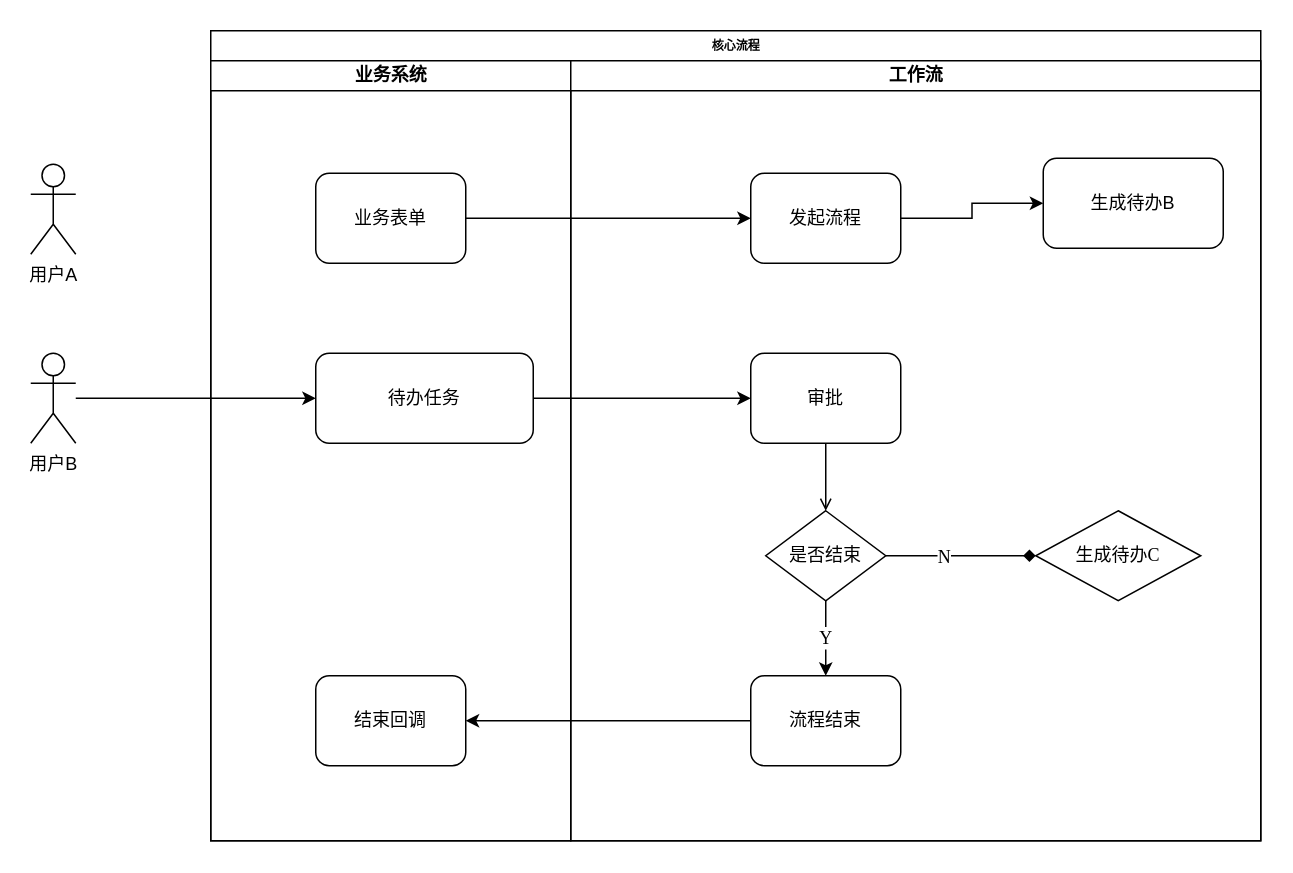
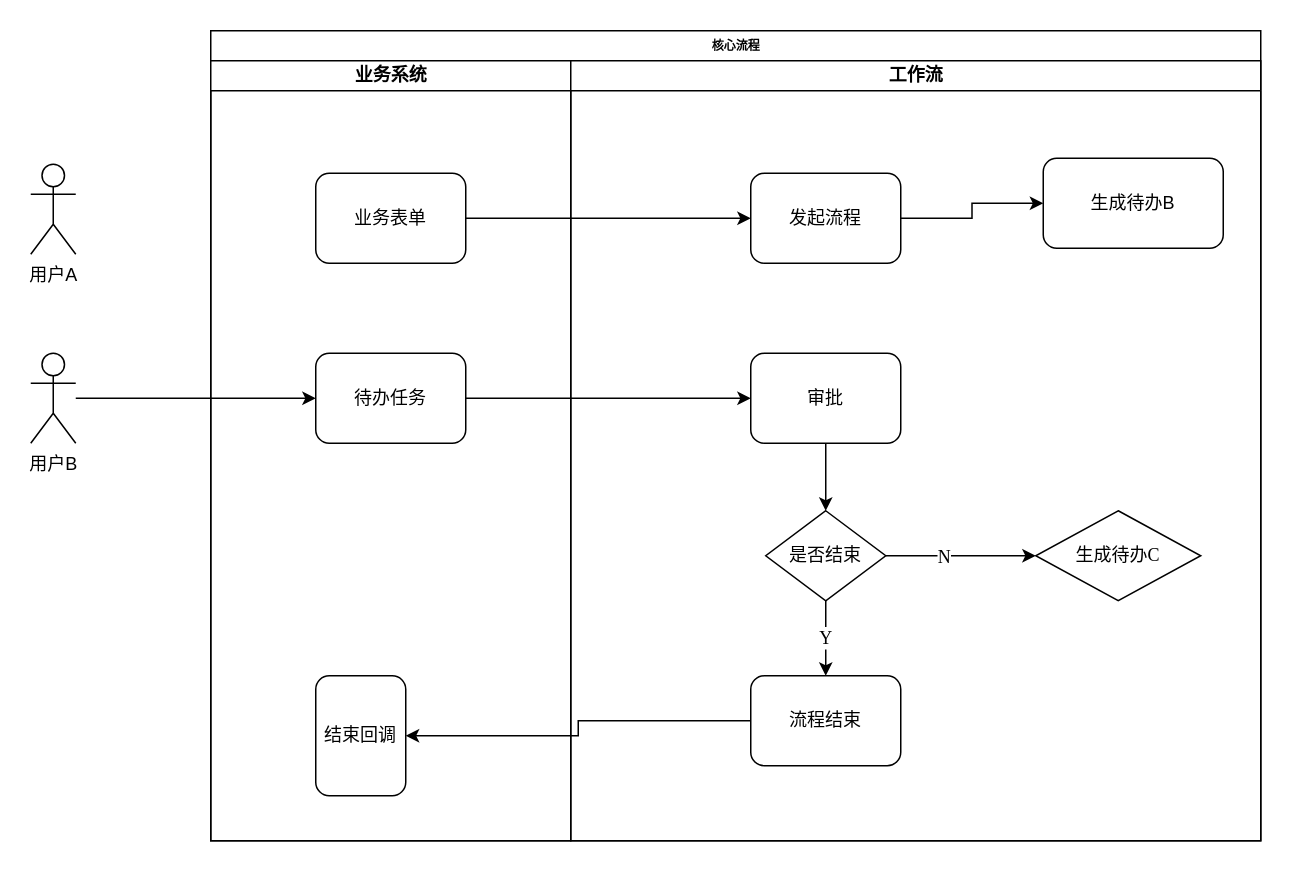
  <mxCell id="0" />
  <mxCell id="1" parent="0" />
  <mxCell id="2" value="核心流程" style="swimlane;html=1;childLayout=stackLayout;startSize=20;rounded=0;shadow=0;labelBackgroundColor=none;strokeWidth=1;fontFamily=Verdana;fontSize=8;align=center;" parent="1" vertex="1"><mxGeometry x="140" y="20" width="700" height="540" as="geometry" /></mxCell>
  <mxCell id="3" value="业务系统" style="swimlane;html=1;startSize=20;" parent="2" vertex="1"><mxGeometry y="20" width="240" height="520" as="geometry" /></mxCell>
  <mxCell id="4" value="&lt;font style=&quot;font-size: 12px;&quot;&gt;业务表单&lt;/font&gt;" style="rounded=1;whiteSpace=wrap;html=1;shadow=0;labelBackgroundColor=none;strokeWidth=1;fontFamily=Verdana;fontSize=8;align=center;" parent="3" vertex="1"><mxGeometry x="70" y="75" width="100" height="60" as="geometry" /></mxCell>
- <mxCell id="5" value="&lt;font style=&quot;font-size: 12px;&quot;&gt;结束回调&lt;/font&gt;" style="rounded=1;whiteSpace=wrap;html=1;shadow=0;labelBackgroundColor=none;strokeWidth=1;fontFamily=Verdana;fontSize=8;align=center;" vertex="1" parent="3"><mxGeometry x="70" y="410" width="100" height="60" as="geometry" /></mxCell>
- <mxCell id="6" value="&lt;font style=&quot;font-size: 12px;&quot;&gt;待办任务&lt;/font&gt;" style="rounded=1;whiteSpace=wrap;html=1;shadow=0;labelBackgroundColor=none;strokeWidth=1;fontFamily=Verdana;fontSize=8;align=center;" vertex="1" parent="3"><mxGeometry x="70" y="195" width="145" height="60" as="geometry" /></mxCell>
+ <mxCell id="5" value="&lt;font style=&quot;font-size: 12px;&quot;&gt;结束回调&lt;/font&gt;" style="rounded=1;whiteSpace=wrap;html=1;shadow=0;labelBackgroundColor=none;strokeWidth=1;fontFamily=Verdana;fontSize=8;align=center;" vertex="1" parent="3"><mxGeometry x="70" y="410" width="60" height="80" as="geometry" /></mxCell>
+ <mxCell id="6" value="&lt;font style=&quot;font-size: 12px;&quot;&gt;待办任务&lt;/font&gt;" style="rounded=1;whiteSpace=wrap;html=1;shadow=0;labelBackgroundColor=none;strokeWidth=1;fontFamily=Verdana;fontSize=8;align=center;" vertex="1" parent="3"><mxGeometry x="70" y="195" width="100" height="60" as="geometry" /></mxCell>
  <mxCell id="7" value="工作流" style="swimlane;html=1;startSize=20;" parent="2" vertex="1"><mxGeometry x="240" y="20" width="460" height="520" as="geometry" /></mxCell>
  <mxCell id="8" style="edgeStyle=orthogonalEdgeStyle;rounded=0;orthogonalLoop=1;jettySize=auto;html=1;" edge="1" parent="7" source="9" target="13"><mxGeometry relative="1" as="geometry" /></mxCell>
  <mxCell id="9" value="&lt;font style=&quot;font-size: 12px;&quot;&gt;发起流程&lt;/font&gt;" style="rounded=1;whiteSpace=wrap;html=1;shadow=0;labelBackgroundColor=none;strokeWidth=1;fontFamily=Verdana;fontSize=8;align=center;" vertex="1" parent="7"><mxGeometry x="120" y="75" width="100" height="60" as="geometry" /></mxCell>
- <mxCell id="10" style="edgeStyle=orthogonalEdgeStyle;rounded=0;orthogonalLoop=1;jettySize=auto;html=1;fontFamily=Verdana;fontSize=12;endArrow=open;" edge="1" parent="7" source="11" target="17"><mxGeometry relative="1" as="geometry" /></mxCell>
+ <mxCell id="10" style="edgeStyle=orthogonalEdgeStyle;rounded=0;orthogonalLoop=1;jettySize=auto;html=1;fontFamily=Verdana;fontSize=12;" edge="1" parent="7" source="11" target="17"><mxGeometry relative="1" as="geometry" /></mxCell>
  <mxCell id="11" value="&lt;font style=&quot;font-size: 12px;&quot;&gt;审批&lt;/font&gt;" style="rounded=1;whiteSpace=wrap;html=1;shadow=0;labelBackgroundColor=none;strokeWidth=1;fontFamily=Verdana;fontSize=8;align=center;" vertex="1" parent="7"><mxGeometry x="120" y="195" width="100" height="60" as="geometry" /></mxCell>
  <mxCell id="12" value="&lt;font style=&quot;font-size: 12px;&quot;&gt;流程结束&lt;/font&gt;" style="rounded=1;whiteSpace=wrap;html=1;shadow=0;labelBackgroundColor=none;strokeWidth=1;fontFamily=Verdana;fontSize=8;align=center;" vertex="1" parent="7"><mxGeometry x="120" y="410" width="100" height="60" as="geometry" /></mxCell>
  <mxCell id="13" value="生成待办B" style="rounded=1;whiteSpace=wrap;html=1;" vertex="1" parent="7"><mxGeometry x="315" y="65" width="120" height="60" as="geometry" /></mxCell>
  <mxCell id="14" value="Y" style="edgeStyle=orthogonalEdgeStyle;rounded=0;orthogonalLoop=1;jettySize=auto;html=1;fontFamily=Verdana;fontSize=12;" edge="1" parent="7" source="17" target="12"><mxGeometry relative="1" as="geometry" /></mxCell>
- <mxCell id="15" style="edgeStyle=orthogonalEdgeStyle;rounded=0;orthogonalLoop=1;jettySize=auto;html=1;fontFamily=Verdana;fontSize=12;endArrow=diamond;" edge="1" parent="7" source="17" target="18"><mxGeometry relative="1" as="geometry" /></mxCell>
+ <mxCell id="15" style="edgeStyle=orthogonalEdgeStyle;rounded=0;orthogonalLoop=1;jettySize=auto;html=1;fontFamily=Verdana;fontSize=12;" edge="1" parent="7" source="17" target="18"><mxGeometry relative="1" as="geometry" /></mxCell>
  <mxCell id="16" value="N" style="edgeLabel;html=1;align=center;verticalAlign=middle;resizable=0;points=[];fontSize=12;fontFamily=Verdana;" vertex="1" connectable="0" parent="15"><mxGeometry x="-0.24" relative="1" as="geometry"><mxPoint as="offset" /></mxGeometry></mxCell>
  <mxCell id="17" value="是否结束" style="rhombus;whiteSpace=wrap;html=1;fontFamily=Verdana;fontSize=12;" vertex="1" parent="7"><mxGeometry x="130" y="300" width="80" height="60" as="geometry" /></mxCell>
  <mxCell id="18" value="&lt;span style=&quot;font-size: 12px;&quot;&gt;生成待办C&lt;/span&gt;" style="rhombus;whiteSpace=wrap;html=1;shadow=0;labelBackgroundColor=none;strokeWidth=1;fontFamily=Verdana;fontSize=8;align=center;" vertex="1" parent="7"><mxGeometry x="310" y="300" width="110" height="60" as="geometry" /></mxCell>
  <mxCell id="19" style="edgeStyle=orthogonalEdgeStyle;rounded=0;orthogonalLoop=1;jettySize=auto;html=1;" edge="1" parent="2" source="4" target="9"><mxGeometry relative="1" as="geometry" /></mxCell>
  <mxCell id="20" style="edgeStyle=orthogonalEdgeStyle;rounded=0;orthogonalLoop=1;jettySize=auto;html=1;entryX=1;entryY=0.5;entryDx=0;entryDy=0;" edge="1" parent="2" source="12" target="5"><mxGeometry relative="1" as="geometry" /></mxCell>
  <mxCell id="21" style="edgeStyle=orthogonalEdgeStyle;rounded=0;orthogonalLoop=1;jettySize=auto;html=1;" edge="1" parent="2" source="6" target="11"><mxGeometry relative="1" as="geometry" /></mxCell>
  <mxCell id="22" value="用户A" style="shape=umlActor;verticalLabelPosition=bottom;verticalAlign=top;html=1;outlineConnect=0;" vertex="1" parent="1"><mxGeometry x="20" y="109" width="30" height="60" as="geometry" /></mxCell>
  <mxCell id="23" style="edgeStyle=orthogonalEdgeStyle;rounded=0;orthogonalLoop=1;jettySize=auto;html=1;" edge="1" parent="1" source="24" target="6"><mxGeometry relative="1" as="geometry" /></mxCell>
  <mxCell id="24" value="用户B" style="shape=umlActor;verticalLabelPosition=bottom;verticalAlign=top;html=1;outlineConnect=0;" vertex="1" parent="1"><mxGeometry x="20" y="235" width="30" height="60" as="geometry" /></mxCell>
